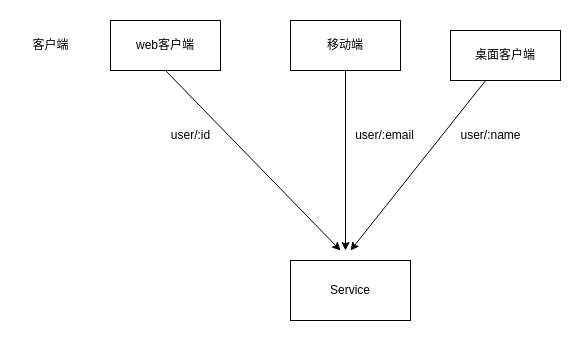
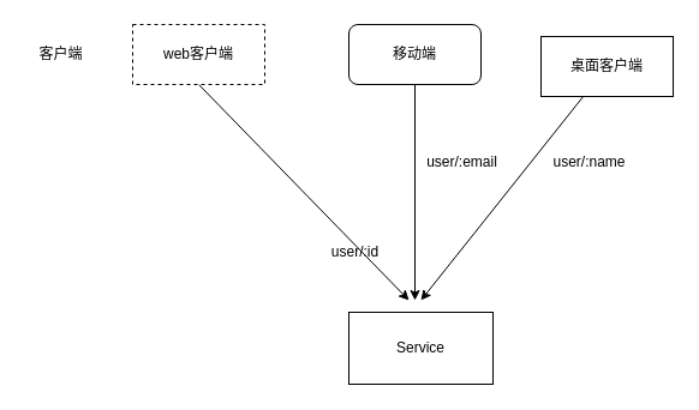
  <mxCell id="0" />
  <mxCell id="1" parent="0" />
  <mxCell id="2" style="edgeStyle=none;html=1;exitX=0.5;exitY=1;exitDx=0;exitDy=0;" parent="1" source="3" edge="1"><mxGeometry relative="1" as="geometry"><mxPoint x="340" y="250" as="targetPoint" /></mxGeometry></mxCell>
- <mxCell id="3" value="web客户端" style="rounded=0;whiteSpace=wrap;html=1;" parent="1" vertex="1"><mxGeometry x="110" y="20" width="110" height="50" as="geometry" /></mxCell>
+ <mxCell id="3" value="web客户端" style="rounded=0;whiteSpace=wrap;html=1;dashed=1;" parent="1" vertex="1"><mxGeometry x="110" y="20" width="110" height="50" as="geometry" /></mxCell>
  <mxCell id="4" style="edgeStyle=none;html=1;" parent="1" source="5" edge="1"><mxGeometry relative="1" as="geometry"><mxPoint x="345" y="250" as="targetPoint" /></mxGeometry></mxCell>
- <mxCell id="5" value="移动端" style="rounded=0;whiteSpace=wrap;html=1;" parent="1" vertex="1"><mxGeometry x="290" y="20" width="110" height="50" as="geometry" /></mxCell>
+ <mxCell id="5" value="移动端" style="whiteSpace=wrap;html=1;rounded=1;" parent="1" vertex="1"><mxGeometry x="290" y="20" width="110" height="50" as="geometry" /></mxCell>
  <mxCell id="6" value="客户端" style="text;html=1;align=center;verticalAlign=middle;resizable=0;points=[];autosize=1;strokeColor=none;fillColor=none;" parent="1" vertex="1"><mxGeometry x="20" y="30" width="60" height="30" as="geometry" /></mxCell>
  <mxCell id="7" style="edgeStyle=none;html=1;" parent="1" source="8" edge="1"><mxGeometry relative="1" as="geometry"><mxPoint x="350" y="250" as="targetPoint" /></mxGeometry></mxCell>
  <mxCell id="8" value="桌面客户端" style="rounded=0;whiteSpace=wrap;html=1;" parent="1" vertex="1"><mxGeometry x="450" y="30" width="110" height="50" as="geometry" /></mxCell>
  <mxCell id="9" value="Service" style="rounded=0;whiteSpace=wrap;html=1;" parent="1" vertex="1"><mxGeometry x="290" y="260" width="120" height="60" as="geometry" /></mxCell>
- <mxCell id="10" value="user/:id" style="text;html=1;align=center;verticalAlign=middle;resizable=0;points=[];autosize=1;strokeColor=none;fillColor=none;" parent="1" vertex="1"><mxGeometry x="160" y="120" width="60" height="30" as="geometry" /></mxCell>
+ <mxCell id="10" value="user/:id" style="text;html=1;align=center;verticalAlign=middle;resizable=0;points=[];autosize=1;strokeColor=none;fillColor=none;" parent="1" vertex="1"><mxGeometry x="265" y="195" width="60" height="30" as="geometry" /></mxCell>
  <mxCell id="11" value="user/:email" style="text;html=1;align=center;verticalAlign=middle;resizable=0;points=[];autosize=1;strokeColor=none;fillColor=none;" parent="1" vertex="1"><mxGeometry x="344" y="120" width="80" height="30" as="geometry" /></mxCell>
  <mxCell id="12" value="user/:name" style="text;html=1;align=center;verticalAlign=middle;resizable=0;points=[];autosize=1;strokeColor=none;fillColor=none;" parent="1" vertex="1"><mxGeometry x="450" y="120" width="80" height="30" as="geometry" /></mxCell>
